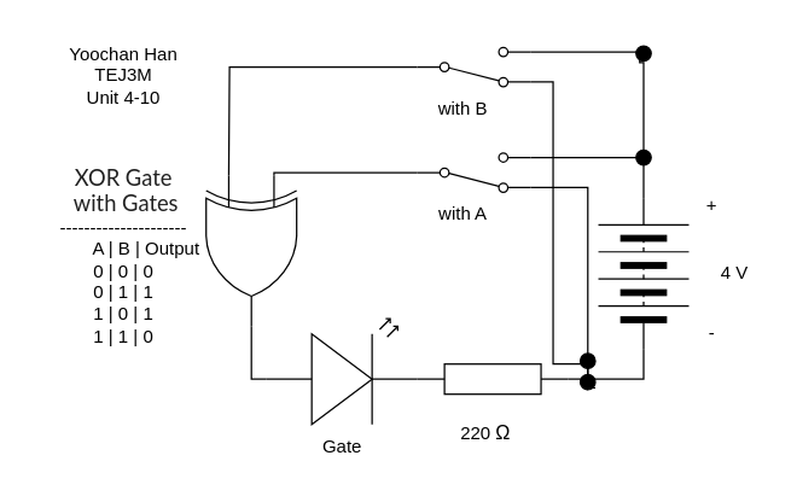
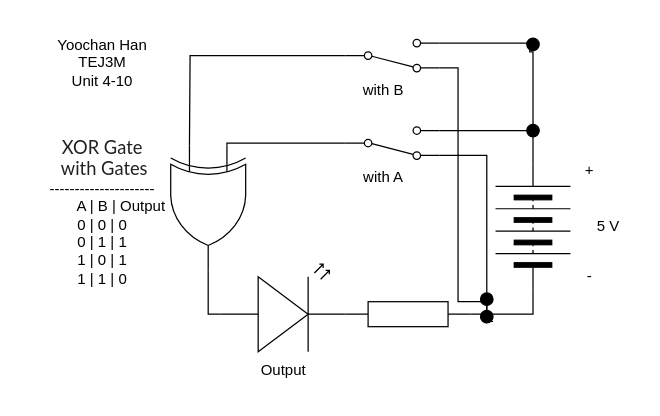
  <mxCell id="0" />
  <mxCell id="1" parent="0" />
  <mxCell id="2" value="Yoochan Han&lt;br&gt;TEJ3M&lt;br&gt;Unit 4-10" style="text;html=1;align=center;verticalAlign=middle;resizable=0;points=[];autosize=1;strokeColor=none;fillColor=none;" parent="1" vertex="1"><mxGeometry x="30.77" y="20" width="100" height="60" as="geometry" /></mxCell>
  <mxCell id="3" value="" style="pointerEvents=1;verticalLabelPosition=bottom;shadow=0;dashed=0;align=center;html=1;verticalAlign=top;shape=mxgraph.electrical.resistors.resistor_1;" parent="1" vertex="1"><mxGeometry x="276" y="241" width="100" height="20" as="geometry" /></mxCell>
  <mxCell id="4" value="" style="verticalLabelPosition=bottom;shadow=0;dashed=0;align=center;html=1;verticalAlign=top;shape=mxgraph.electrical.opto_electronics.led_2;pointerEvents=1;rotation=0;" parent="1" vertex="1"><mxGeometry x="176" y="211" width="100" height="70" as="geometry" /></mxCell>
  <mxCell id="5" value="" style="pointerEvents=1;verticalLabelPosition=bottom;shadow=0;dashed=0;align=center;html=1;verticalAlign=top;shape=mxgraph.electrical.miscellaneous.batteryStack;rotation=-90;" parent="1" vertex="1"><mxGeometry x="376" y="151" width="100" height="60" as="geometry" /></mxCell>
- <mxCell id="6" value="4 V" style="text;html=1;align=center;verticalAlign=middle;resizable=0;points=[];autosize=1;strokeColor=none;fillColor=none;" parent="1" vertex="1"><mxGeometry x="466" y="166" width="40" height="30" as="geometry" /></mxCell>
+ <mxCell id="6" value="5 V" style="text;html=1;align=center;verticalAlign=middle;resizable=0;points=[];autosize=1;strokeColor=none;fillColor=none;" parent="1" vertex="1"><mxGeometry x="466" y="166" width="40" height="30" as="geometry" /></mxCell>
  <mxCell id="7" value="+" style="text;html=1;align=center;verticalAlign=middle;resizable=0;points=[];autosize=1;strokeColor=none;fillColor=none;" parent="1" vertex="1"><mxGeometry x="456" y="121" width="30" height="30" as="geometry" /></mxCell>
  <mxCell id="8" value="-" style="text;html=1;align=center;verticalAlign=middle;resizable=0;points=[];autosize=1;strokeColor=none;fillColor=none;" parent="1" vertex="1"><mxGeometry x="456" y="206" width="30" height="30" as="geometry" /></mxCell>
  <mxCell id="9" value="with A" style="text;html=1;align=center;verticalAlign=middle;resizable=0;points=[];autosize=1;strokeColor=none;fillColor=none;" parent="1" vertex="1"><mxGeometry x="276" y="127" width="60" height="30" as="geometry" /></mxCell>
  <mxCell id="10" style="edgeStyle=orthogonalEdgeStyle;html=1;exitX=1;exitY=0.88;exitDx=0;exitDy=0;endArrow=none;endFill=0;rounded=0;curved=0;entryX=0.5;entryY=1;entryDx=0;entryDy=0;" parent="1" source="20" edge="1" target="20"><mxGeometry relative="1" as="geometry"><mxPoint x="386" y="321" as="targetPoint" /><Array as="points"><mxPoint x="387" y="257" /></Array></mxGeometry></mxCell>
  <mxCell id="11" value="" style="html=1;shape=mxgraph.electrical.electro-mechanical.twoWaySwitch;aspect=fixed;elSwitchState=2;rotation=0;flipV=1;" parent="1" vertex="1"><mxGeometry x="276" y="101" width="75" height="26" as="geometry" /></mxCell>
  <mxCell id="12" value="" style="verticalLabelPosition=bottom;shadow=0;dashed=0;align=center;html=1;verticalAlign=top;shape=mxgraph.electrical.transmission.testPoint;" parent="1" vertex="1"><mxGeometry x="421" y="99" width="10" height="10" as="geometry" /></mxCell>
  <mxCell id="13" value="&lt;span style=&quot;box-sizing: border-box; color: rgb(33, 33, 33); font-family: Lato, sans-serif; font-size: 14.667px; font-variant-numeric: normal; font-variant-east-asian: normal; font-variant-alternates: normal; font-variant-position: normal; font-variant-emoji: normal; text-align: start; text-wrap-mode: wrap;&quot; class=&quot;C9DxTc&quot;&gt;XOR Gate&lt;br&gt;&amp;nbsp;with Gates&lt;br&gt;&lt;/span&gt;---------------------&lt;br&gt;&lt;span style=&quot;color: rgb(0, 0, 0);&quot;&gt;&amp;nbsp; &amp;nbsp; &amp;nbsp; &amp;nbsp; &amp;nbsp;A | B&lt;/span&gt;&lt;span style=&quot;color: rgb(0, 0, 0); scrollbar-color: rgb(226, 226, 226) rgb(251, 251, 251);&quot;&gt;&amp;nbsp;| Output&lt;/span&gt;&lt;br&gt;0 | 0&lt;span style=&quot;color: rgb(0, 0, 0);&quot;&gt;&amp;nbsp;| 0&lt;/span&gt;&lt;br&gt;&lt;span style=&quot;color: rgb(0, 0, 0);&quot;&gt;0 | 1&lt;/span&gt;&lt;span style=&quot;color: rgb(0, 0, 0); scrollbar-color: rgb(226, 226, 226) rgb(251, 251, 251);&quot;&gt;&amp;nbsp;| 1&lt;br&gt;&lt;span style=&quot;color: rgb(0, 0, 0);&quot;&gt;1 | 0&lt;/span&gt;&lt;span style=&quot;color: rgb(0, 0, 0); scrollbar-color: rgb(226, 226, 226) rgb(251, 251, 251);&quot;&gt;&amp;nbsp;| 1&lt;br&gt;&lt;span style=&quot;color: rgb(0, 0, 0);&quot;&gt;1 | 1&lt;/span&gt;&lt;span style=&quot;color: rgb(0, 0, 0); scrollbar-color: rgb(226, 226, 226) rgb(251, 251, 251);&quot;&gt;&amp;nbsp;| 0&lt;/span&gt;&lt;/span&gt;&lt;/span&gt;" style="text;html=1;align=center;verticalAlign=middle;resizable=0;points=[];autosize=1;strokeColor=none;fillColor=none;" parent="1" vertex="1"><mxGeometry x="20.77" y="99" width="120" height="140" as="geometry" /></mxCell>
- <mxCell id="14" value="Gate" style="text;html=1;align=center;verticalAlign=middle;resizable=0;points=[];autosize=1;strokeColor=none;fillColor=none;" parent="1" vertex="1"><mxGeometry x="196" y="281" width="60" height="30" as="geometry" /></mxCell>
+ <mxCell id="14" value="Output" style="text;html=1;align=center;verticalAlign=middle;resizable=0;points=[];autosize=1;strokeColor=none;fillColor=none;" parent="1" vertex="1"><mxGeometry x="196" y="281" width="60" height="30" as="geometry" /></mxCell>
  <mxCell id="15" style="edgeStyle=orthogonalEdgeStyle;html=1;exitX=0;exitY=0.5;exitDx=0;exitDy=0;entryX=1;entryY=0.5;entryDx=0;entryDy=0;entryPerimeter=0;endArrow=none;endFill=0;rounded=0;curved=0;" parent="1" source="5" target="3" edge="1"><mxGeometry relative="1" as="geometry" /></mxCell>
  <mxCell id="16" style="edgeStyle=orthogonalEdgeStyle;html=1;exitX=1;exitY=0.12;exitDx=0;exitDy=0;entryX=0.311;entryY=0.512;entryDx=0;entryDy=0;entryPerimeter=0;rounded=0;curved=0;endArrow=none;endFill=0;" parent="1" source="11" target="12" edge="1"><mxGeometry relative="1" as="geometry" /></mxCell>
  <mxCell id="17" style="edgeStyle=orthogonalEdgeStyle;html=1;entryX=1;entryY=0.5;entryDx=0;entryDy=0;endArrow=none;endFill=0;rounded=0;curved=0;exitX=0.24;exitY=0.766;exitDx=0;exitDy=0;exitPerimeter=0;" parent="1" source="27" target="5" edge="1"><mxGeometry relative="1" as="geometry"><mxPoint x="386" y="41" as="sourcePoint" /><mxPoint x="426" y="16" as="targetPoint" /><Array as="points"><mxPoint x="423" y="41" /><mxPoint x="426" y="41" /></Array></mxGeometry></mxCell>
  <mxCell id="18" style="edgeStyle=orthogonalEdgeStyle;html=1;entryX=0;entryY=0.57;entryDx=0;entryDy=0;entryPerimeter=0;endArrow=none;endFill=0;rounded=0;curved=0;exitX=1;exitY=0.5;exitDx=0;exitDy=0;exitPerimeter=0;" parent="1" target="4" edge="1" source="30"><mxGeometry relative="1" as="geometry"><mxPoint x="166" y="271" as="sourcePoint" /><Array as="points"><mxPoint x="166" y="251" /></Array></mxGeometry></mxCell>
  <mxCell id="19" value="" style="edgeStyle=orthogonalEdgeStyle;html=1;exitX=1;exitY=0.88;exitDx=0;exitDy=0;endArrow=none;endFill=0;rounded=0;curved=0;" parent="1" source="11" target="20" edge="1"><mxGeometry relative="1" as="geometry"><mxPoint x="386" y="321" as="targetPoint" /><mxPoint x="351" y="190" as="sourcePoint" /></mxGeometry></mxCell>
  <mxCell id="20" value="" style="verticalLabelPosition=bottom;shadow=0;dashed=0;align=center;html=1;verticalAlign=top;shape=mxgraph.electrical.transmission.testPoint;" parent="1" vertex="1"><mxGeometry x="384" y="248" width="10" height="10" as="geometry" /></mxCell>
- <mxCell id="21" value="&lt;div style=&quot;text-align: center;&quot;&gt;&lt;span style=&quot;text-align: start; background-color: transparent; font-size: 12px;&quot;&gt;220&amp;nbsp;&lt;/span&gt;&lt;span style=&quot;font-size: 13px; font-family: &amp;quot;Google Sans&amp;quot;, Arial, sans-serif; text-align: start; text-wrap-mode: wrap; background-color: transparent;&quot;&gt;Ω&lt;/span&gt;&lt;/div&gt;" style="text;html=1;align=center;verticalAlign=middle;resizable=0;points=[];autosize=1;strokeColor=none;fillColor=none;" parent="1" vertex="1"><mxGeometry x="291" y="271" width="60" height="30" as="geometry" /></mxCell>
  <mxCell id="22" value="with B" style="text;html=1;align=center;verticalAlign=middle;resizable=0;points=[];autosize=1;strokeColor=none;fillColor=none;" parent="1" vertex="1"><mxGeometry x="276" y="57" width="60" height="30" as="geometry" /></mxCell>
  <mxCell id="23" value="" style="html=1;shape=mxgraph.electrical.electro-mechanical.twoWaySwitch;aspect=fixed;elSwitchState=2;rotation=0;flipV=1;" parent="1" vertex="1"><mxGeometry x="276" y="31" width="75" height="26" as="geometry" /></mxCell>
  <mxCell id="24" style="edgeStyle=orthogonalEdgeStyle;html=1;exitX=1;exitY=0.12;exitDx=0;exitDy=0;rounded=0;curved=0;endArrow=none;endFill=0;" parent="1" edge="1"><mxGeometry relative="1" as="geometry"><mxPoint x="351" y="34" as="sourcePoint" /><mxPoint x="426" y="34" as="targetPoint" /></mxGeometry></mxCell>
  <mxCell id="25" value="" style="edgeStyle=orthogonalEdgeStyle;html=1;endArrow=none;endFill=0;rounded=0;curved=0;entryX=0.5;entryY=0;entryDx=0;entryDy=0;exitX=1;exitY=0.88;exitDx=0;exitDy=0;" parent="1" source="23" target="20" edge="1"><mxGeometry relative="1" as="geometry"><mxPoint x="396" y="271" as="targetPoint" /><mxPoint x="356" y="121" as="sourcePoint" /><Array as="points"><mxPoint x="366" y="54" /><mxPoint x="366" y="241" /><mxPoint x="389" y="241" /></Array></mxGeometry></mxCell>
  <mxCell id="26" value="" style="verticalLabelPosition=bottom;shadow=0;dashed=0;align=center;html=1;verticalAlign=top;shape=mxgraph.electrical.transmission.testPoint;" parent="1" vertex="1"><mxGeometry x="384" y="234" width="10" height="10" as="geometry" /></mxCell>
  <mxCell id="27" value="" style="verticalLabelPosition=bottom;shadow=0;dashed=0;align=center;html=1;verticalAlign=top;shape=mxgraph.electrical.transmission.testPoint;" parent="1" vertex="1"><mxGeometry x="421" y="30" width="10" height="10" as="geometry" /></mxCell>
  <mxCell id="28" style="edgeStyle=orthogonalEdgeStyle;html=1;entryX=0;entryY=0.25;entryDx=0;entryDy=0;entryPerimeter=0;endArrow=none;endFill=0;rounded=0;" parent="1" source="11" edge="1"><mxGeometry relative="1" as="geometry"><Array as="points"><mxPoint x="181" y="114" /></Array><mxPoint x="181" y="116" as="targetPoint" /></mxGeometry></mxCell>
  <mxCell id="29" style="edgeStyle=orthogonalEdgeStyle;html=1;entryX=0;entryY=0.75;entryDx=0;entryDy=0;entryPerimeter=0;endArrow=none;endFill=0;rounded=0;curved=0;" parent="1" source="23" edge="1"><mxGeometry relative="1" as="geometry"><mxPoint x="151" y="116" as="targetPoint" /></mxGeometry></mxCell>
  <mxCell id="30" value="" style="verticalLabelPosition=bottom;shadow=0;dashed=0;align=center;html=1;verticalAlign=top;shape=mxgraph.electrical.logic_gates.logic_gate;operation=xor;rotation=90;" vertex="1" parent="1"><mxGeometry x="116" y="136" width="100" height="60" as="geometry" /></mxCell>
